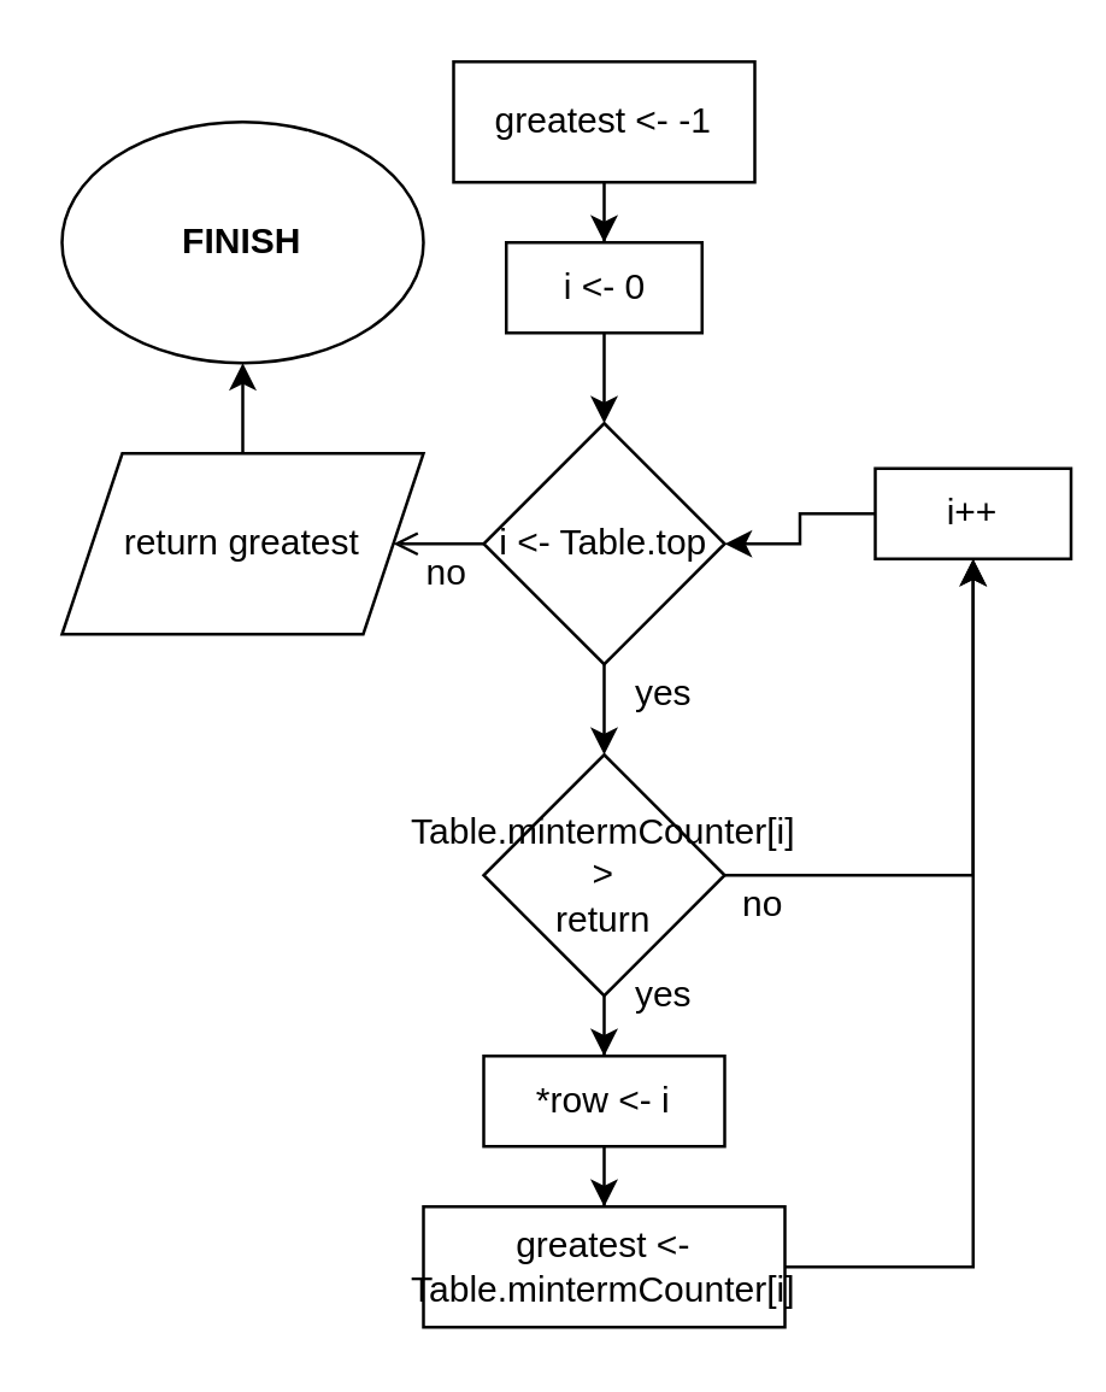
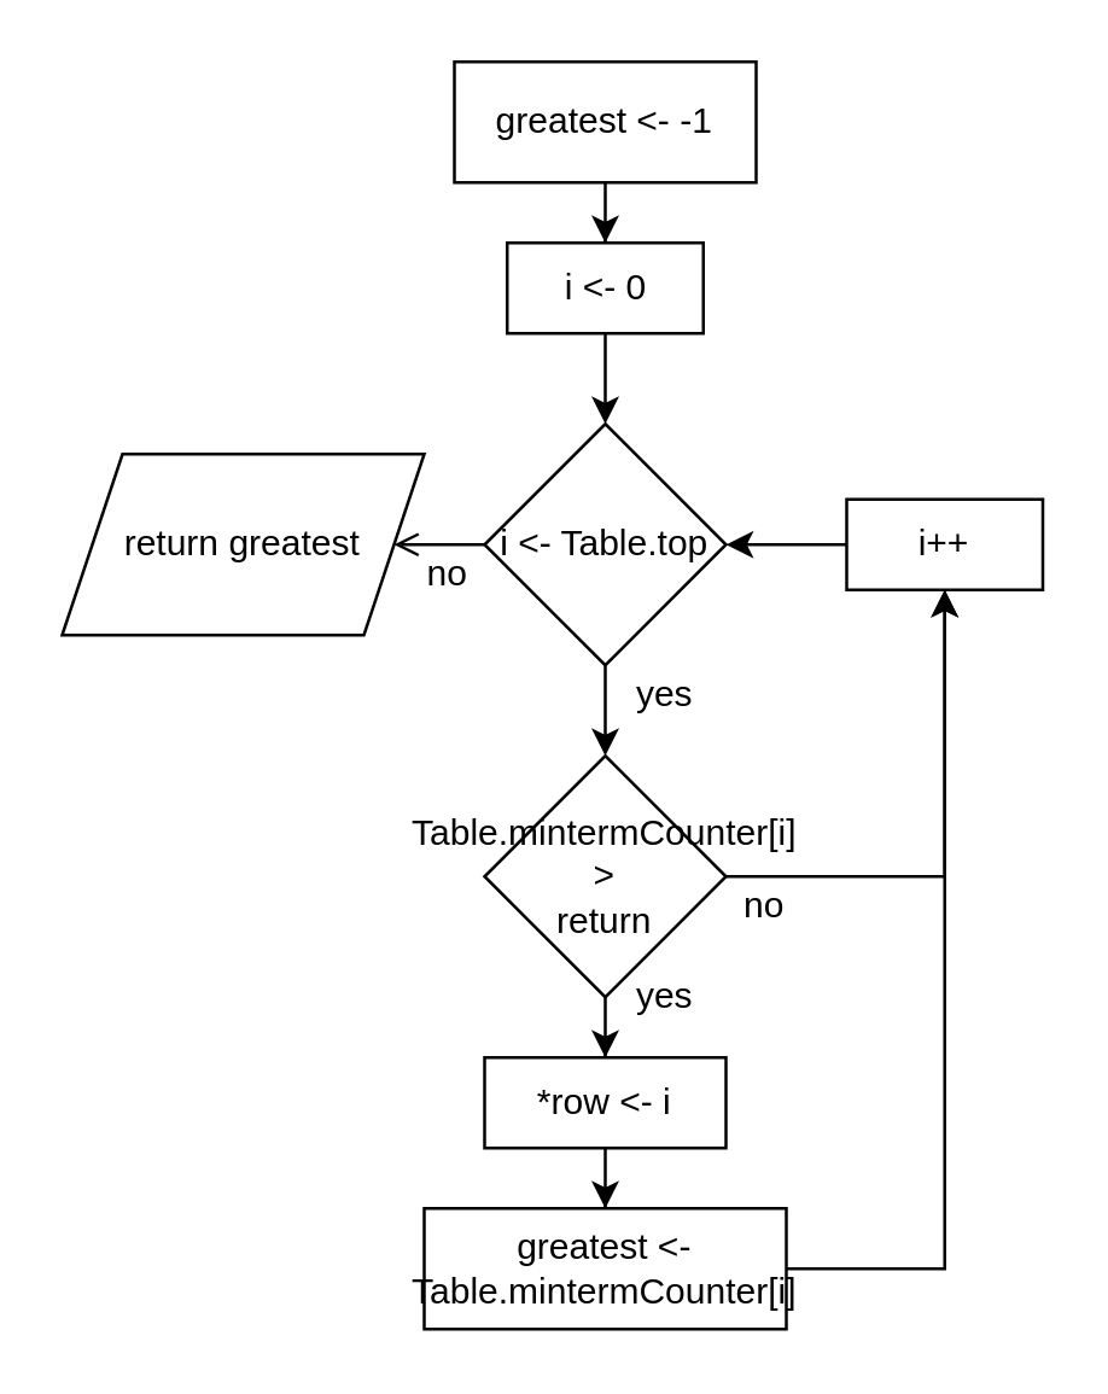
  <mxCell id="0" />
  <mxCell id="1" parent="0" />
- <mxCell id="2" value="FINISH" style="ellipse;whiteSpace=wrap;html=1;fontStyle=1" vertex="1" parent="1"><mxGeometry x="20" y="40" width="120" height="80" as="geometry" /></mxCell>
  <mxCell id="3" value="" style="edgeStyle=orthogonalEdgeStyle;rounded=0;orthogonalLoop=1;jettySize=auto;html=1;" edge="1" parent="1" source="4" target="9"><mxGeometry relative="1" as="geometry" /></mxCell>
  <mxCell id="4" value="greatest &amp;lt;- -1" style="rounded=0;whiteSpace=wrap;html=1;" vertex="1" parent="1"><mxGeometry x="150" y="20" width="100" height="40" as="geometry" /></mxCell>
  <mxCell id="5" value="" style="edgeStyle=orthogonalEdgeStyle;rounded=0;orthogonalLoop=1;jettySize=auto;html=1;" edge="1" parent="1" source="7" target="12"><mxGeometry relative="1" as="geometry" /></mxCell>
  <mxCell id="6" value="" style="edgeStyle=orthogonalEdgeStyle;rounded=0;orthogonalLoop=1;jettySize=auto;html=1;endArrow=open;" edge="1" parent="1" source="7" target="20"><mxGeometry relative="1" as="geometry" /></mxCell>
  <mxCell id="7" value="i &amp;lt;- Table.top" style="rhombus;whiteSpace=wrap;html=1;rounded=0;" vertex="1" parent="1"><mxGeometry x="160" y="140" width="80" height="80" as="geometry" /></mxCell>
  <mxCell id="8" value="" style="edgeStyle=orthogonalEdgeStyle;rounded=0;orthogonalLoop=1;jettySize=auto;html=1;" edge="1" parent="1" source="9" target="7"><mxGeometry relative="1" as="geometry" /></mxCell>
  <mxCell id="9" value="i &amp;lt;- 0" style="rounded=0;whiteSpace=wrap;html=1;" vertex="1" parent="1"><mxGeometry x="167.5" y="80" width="65" height="30" as="geometry" /></mxCell>
  <mxCell id="10" value="" style="edgeStyle=orthogonalEdgeStyle;rounded=0;orthogonalLoop=1;jettySize=auto;html=1;" edge="1" parent="1" source="12" target="14"><mxGeometry relative="1" as="geometry" /></mxCell>
  <mxCell id="11" style="edgeStyle=orthogonalEdgeStyle;rounded=0;orthogonalLoop=1;jettySize=auto;html=1;exitX=1;exitY=0.5;exitDx=0;exitDy=0;entryX=0.5;entryY=1;entryDx=0;entryDy=0;" edge="1" parent="1" source="12" target="18"><mxGeometry relative="1" as="geometry"><mxPoint x="310" y="290" as="targetPoint" /></mxGeometry></mxCell>
  <mxCell id="12" value="Table.mintermCounter[i]&lt;br&gt;&amp;gt;&lt;br&gt;return" style="rhombus;whiteSpace=wrap;html=1;rounded=0;" vertex="1" parent="1"><mxGeometry x="160" y="250" width="80" height="80" as="geometry" /></mxCell>
  <mxCell id="13" value="" style="edgeStyle=orthogonalEdgeStyle;rounded=0;orthogonalLoop=1;jettySize=auto;html=1;" edge="1" parent="1" source="14" target="16"><mxGeometry relative="1" as="geometry" /></mxCell>
  <mxCell id="14" value="*row &amp;lt;- i" style="rounded=0;whiteSpace=wrap;html=1;" vertex="1" parent="1"><mxGeometry x="160" y="350" width="80" height="30" as="geometry" /></mxCell>
  <mxCell id="15" style="edgeStyle=orthogonalEdgeStyle;rounded=0;orthogonalLoop=1;jettySize=auto;html=1;exitX=1;exitY=0.5;exitDx=0;exitDy=0;entryX=0.5;entryY=1;entryDx=0;entryDy=0;" edge="1" parent="1" source="16" target="18"><mxGeometry relative="1" as="geometry" /></mxCell>
  <mxCell id="16" value="greatest &amp;lt;-Table.mintermCounter[i]" style="rounded=0;whiteSpace=wrap;html=1;" vertex="1" parent="1"><mxGeometry x="140" y="400" width="120" height="40" as="geometry" /></mxCell>
  <mxCell id="17" style="edgeStyle=orthogonalEdgeStyle;rounded=0;orthogonalLoop=1;jettySize=auto;html=1;exitX=0;exitY=0.5;exitDx=0;exitDy=0;" edge="1" parent="1" source="18" target="7"><mxGeometry relative="1" as="geometry" /></mxCell>
- <mxCell id="18" value="i++" style="rounded=0;whiteSpace=wrap;html=1;" vertex="1" parent="1"><mxGeometry x="290" y="155" width="65" height="30" as="geometry" /></mxCell>
- <mxCell id="19" value="" style="edgeStyle=orthogonalEdgeStyle;rounded=0;orthogonalLoop=1;jettySize=auto;html=1;" edge="1" parent="1" source="20" target="2"><mxGeometry relative="1" as="geometry" /></mxCell>
+ <mxCell id="18" value="i++" style="rounded=0;whiteSpace=wrap;html=1;" vertex="1" parent="1"><mxGeometry x="280" y="165" width="65" height="30" as="geometry" /></mxCell>
  <mxCell id="20" value="return greatest" style="shape=parallelogram;perimeter=parallelogramPerimeter;whiteSpace=wrap;html=1;fixedSize=1;" vertex="1" parent="1"><mxGeometry x="20" y="150" width="120" height="60" as="geometry" /></mxCell>
  <mxCell id="21" value="yes" style="text;html=1;strokeColor=none;fillColor=none;align=center;verticalAlign=middle;whiteSpace=wrap;rounded=0;" vertex="1" parent="1"><mxGeometry x="200" y="220" width="40" height="20" as="geometry" /></mxCell>
  <mxCell id="22" value="yes" style="text;html=1;strokeColor=none;fillColor=none;align=center;verticalAlign=middle;whiteSpace=wrap;rounded=0;" vertex="1" parent="1"><mxGeometry x="200" y="320" width="40" height="20" as="geometry" /></mxCell>
  <mxCell id="23" value="no" style="text;html=1;strokeColor=none;fillColor=none;align=center;verticalAlign=middle;whiteSpace=wrap;rounded=0;" vertex="1" parent="1"><mxGeometry x="232.5" y="290" width="40" height="20" as="geometry" /></mxCell>
  <mxCell id="24" value="no" style="text;html=1;strokeColor=none;fillColor=none;align=center;verticalAlign=middle;whiteSpace=wrap;rounded=0;" vertex="1" parent="1"><mxGeometry x="127.5" y="180" width="40" height="20" as="geometry" /></mxCell>
